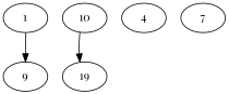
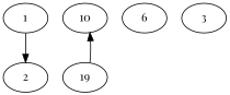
  strict digraph {
    fontname="Playfair Display"
    node [fontname="Playfair Display"]
    edge [fontname="Playfair Display"]
    n1 [label=1]
-   n2 [label=9]
+   n2 [label=2]
    n3 [label=10]
-   n4 [label=4]
-   n5 [label=7]
+   n4 [label=6]
+   n5 [label=3]
    n6 [label=19]
    n1 -> n2
-   n3 -> n6
+   n6 -> n3
  }
